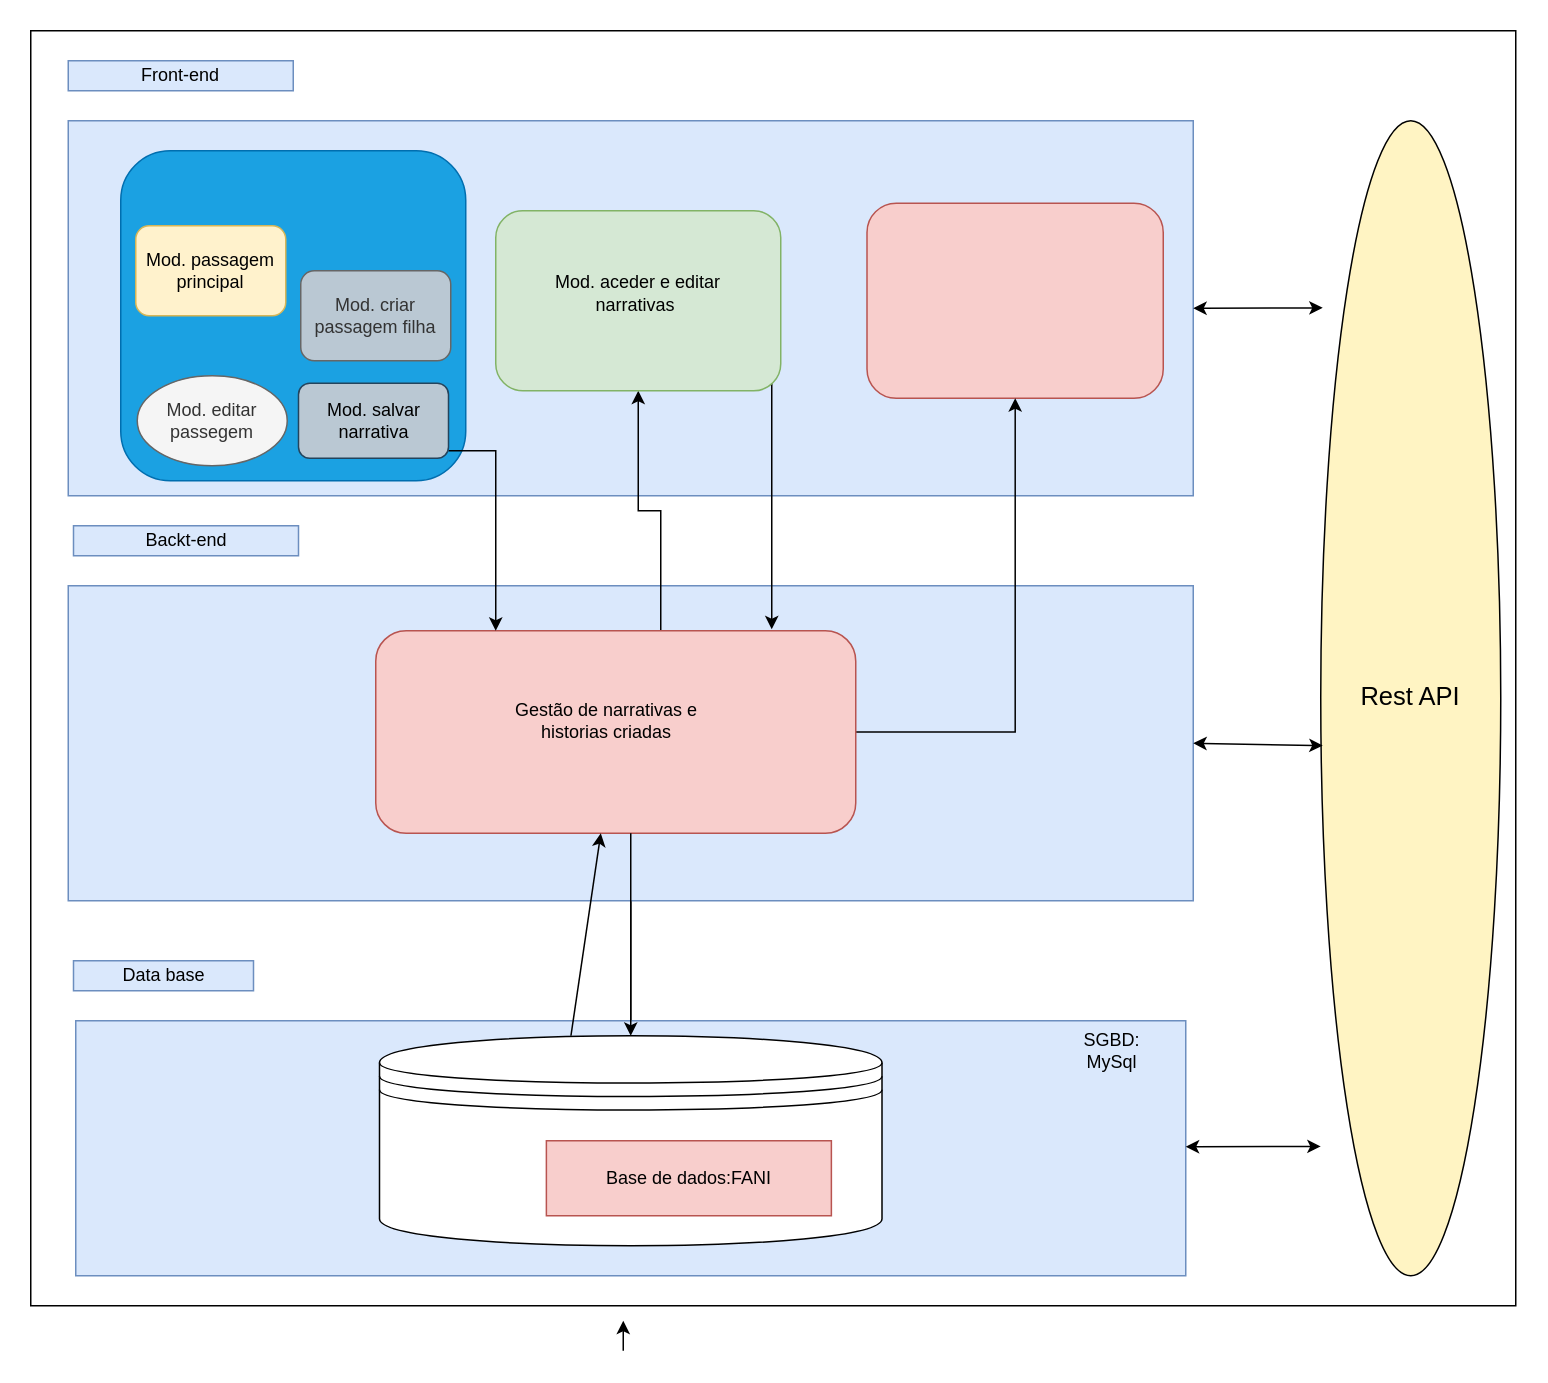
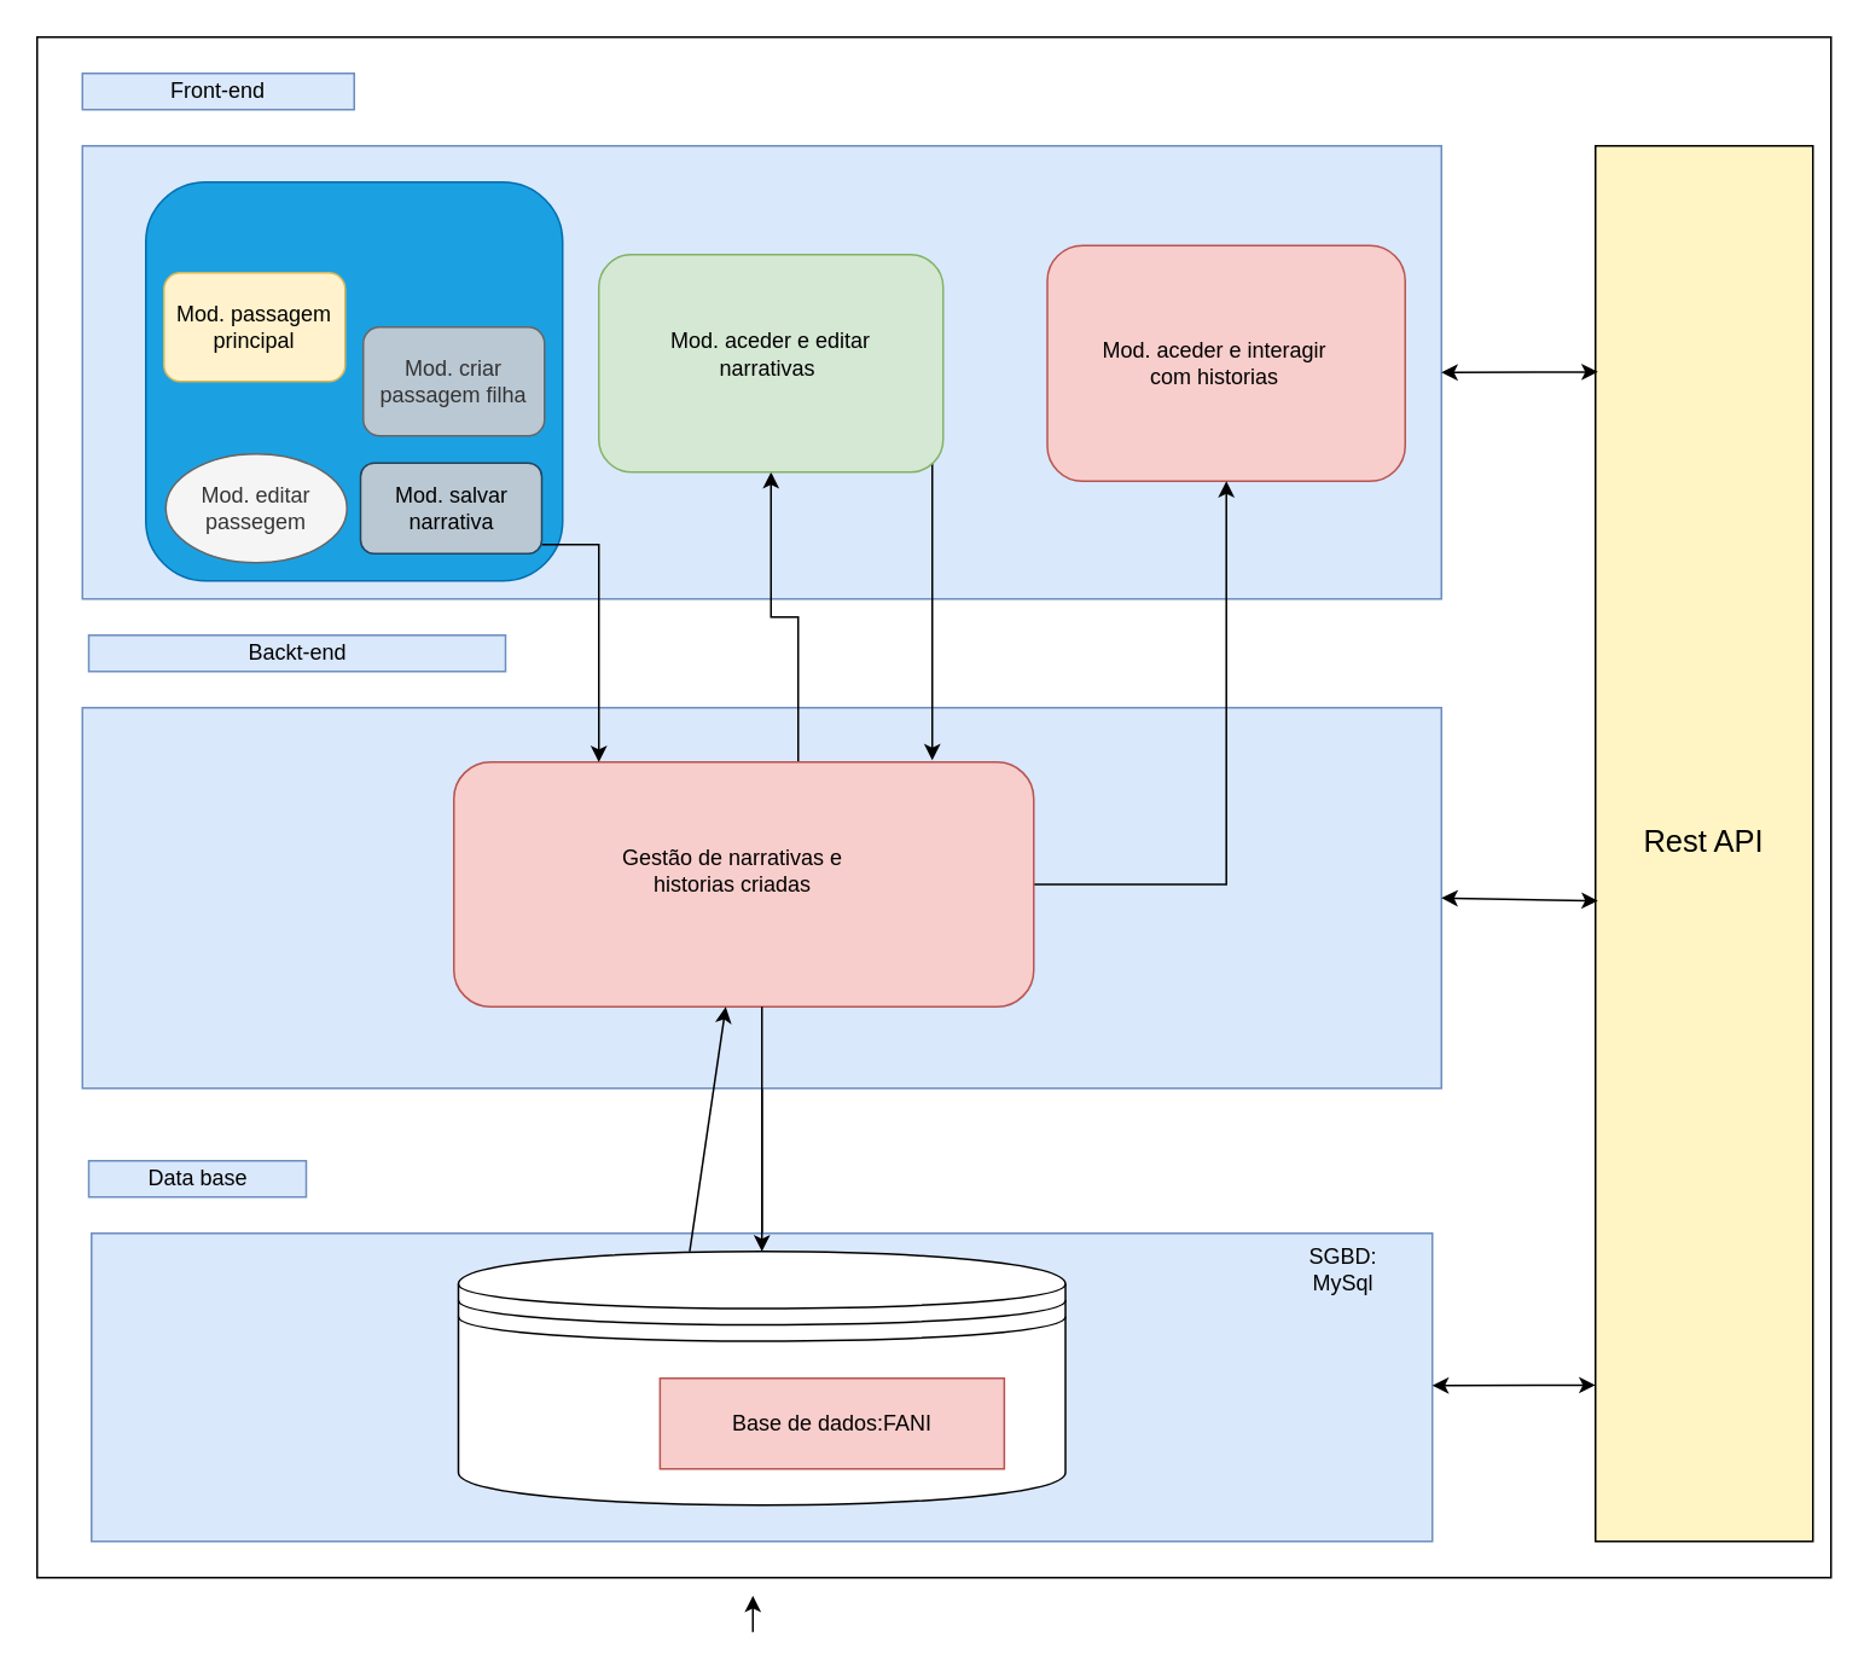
  <mxCell id="0" />
  <mxCell id="1" parent="0" />
  <mxCell id="2" style="edgeStyle=orthogonalEdgeStyle;rounded=0;orthogonalLoop=1;jettySize=auto;html=1;" parent="1" edge="1"><mxGeometry relative="1" as="geometry"><mxPoint x="415" y="880" as="targetPoint" /><mxPoint x="415" y="900" as="sourcePoint" /></mxGeometry></mxCell>
  <mxCell id="3" value="" style="rounded=0;whiteSpace=wrap;html=1;" parent="1" vertex="1"><mxGeometry x="20" y="20" width="990" height="850" as="geometry" /></mxCell>
  <mxCell id="4" value="" style="rounded=0;whiteSpace=wrap;html=1;fillColor=#dae8fc;strokeColor=#6c8ebf;" parent="1" vertex="1"><mxGeometry x="45" y="80" width="750" height="250" as="geometry" /></mxCell>
  <mxCell id="5" value="" style="rounded=1;whiteSpace=wrap;html=1;fillColor=#f8cecc;strokeColor=#b85450;" parent="1" vertex="1"><mxGeometry x="577.5" y="135" width="197.5" height="130" as="geometry" /></mxCell>
+ <mxCell id="6" value="Mod. aceder e interagir com historias" style="text;html=1;strokeColor=none;fillColor=none;align=center;verticalAlign=middle;whiteSpace=wrap;rounded=0;" parent="1" vertex="1"><mxGeometry x="600" y="190" width="140" height="20" as="geometry" /></mxCell>
  <mxCell id="7" value="Front-end&lt;br&gt;" style="text;html=1;strokeColor=#6c8ebf;fillColor=#dae8fc;align=center;verticalAlign=middle;whiteSpace=wrap;rounded=0;" parent="1" vertex="1"><mxGeometry x="45" y="40" width="150" height="20" as="geometry" /></mxCell>
- <mxCell id="8" value="Backt-end" style="text;html=1;strokeColor=#6c8ebf;fillColor=#dae8fc;align=center;verticalAlign=middle;whiteSpace=wrap;rounded=0;" parent="1" vertex="1"><mxGeometry x="48.5" y="350" width="150" height="20" as="geometry" /></mxCell>
+ <mxCell id="8" value="Backt-end" style="text;html=1;strokeColor=#6c8ebf;fillColor=#dae8fc;align=center;verticalAlign=middle;whiteSpace=wrap;rounded=0;" parent="1" vertex="1"><mxGeometry x="48.5" y="350" width="230" height="20" as="geometry" /></mxCell>
  <mxCell id="9" value="" style="edgeStyle=orthogonalEdgeStyle;rounded=0;orthogonalLoop=1;jettySize=auto;html=1;" parent="1" source="10" target="17" edge="1"><mxGeometry relative="1" as="geometry" /></mxCell>
  <mxCell id="10" value="" style="rounded=0;whiteSpace=wrap;html=1;fontStyle=1;fillColor=#dae8fc;strokeColor=#6c8ebf;" parent="1" vertex="1"><mxGeometry x="45" y="390" width="750" height="210" as="geometry" /></mxCell>
  <mxCell id="11" value="" style="edgeStyle=orthogonalEdgeStyle;rounded=0;orthogonalLoop=1;jettySize=auto;html=1;" parent="1" source="13" target="23" edge="1"><mxGeometry relative="1" as="geometry"><mxPoint x="410" y="340" as="targetPoint" /><Array as="points"><mxPoint x="440" y="340" /><mxPoint x="425" y="340" /></Array></mxGeometry></mxCell>
  <mxCell id="12" value="" style="edgeStyle=orthogonalEdgeStyle;rounded=0;orthogonalLoop=1;jettySize=auto;html=1;" parent="1" source="13" target="5" edge="1"><mxGeometry relative="1" as="geometry"><mxPoint x="410" y="340" as="targetPoint" /></mxGeometry></mxCell>
  <mxCell id="13" value="" style="rounded=1;whiteSpace=wrap;html=1;fillColor=#f8cecc;strokeColor=#b85450;" parent="1" vertex="1"><mxGeometry x="250" y="420" width="320" height="135" as="geometry" /></mxCell>
  <mxCell id="14" value="Data base" style="text;html=1;strokeColor=#6c8ebf;fillColor=#dae8fc;align=center;verticalAlign=middle;whiteSpace=wrap;rounded=0;" parent="1" vertex="1"><mxGeometry x="48.5" y="640" width="120" height="20" as="geometry" /></mxCell>
  <mxCell id="15" value="" style="rounded=0;whiteSpace=wrap;html=1;fillColor=#dae8fc;strokeColor=#6c8ebf;" parent="1" vertex="1"><mxGeometry x="50" y="680" width="740" height="170" as="geometry" /></mxCell>
  <mxCell id="16" value="Gestão de narrativas e historias criadas" style="text;html=1;strokeColor=none;fillColor=none;align=center;verticalAlign=middle;whiteSpace=wrap;rounded=0;" parent="1" vertex="1"><mxGeometry x="328" y="470" width="152" height="20" as="geometry" /></mxCell>
  <mxCell id="17" value="" style="shape=datastore;whiteSpace=wrap;html=1;" parent="1" vertex="1"><mxGeometry x="252.5" y="690" width="335" height="140" as="geometry" /></mxCell>
  <mxCell id="18" value="SGBD: MySql" style="text;html=1;strokeColor=none;fillColor=none;align=center;verticalAlign=middle;whiteSpace=wrap;rounded=0;" parent="1" vertex="1"><mxGeometry x="707" y="690" width="68" height="20" as="geometry" /></mxCell>
  <mxCell id="19" value="Base de dados:FANI" style="text;html=1;strokeColor=#b85450;fillColor=#f8cecc;align=center;verticalAlign=middle;whiteSpace=wrap;rounded=0;" parent="1" vertex="1"><mxGeometry x="363.75" y="760" width="190" height="50" as="geometry" /></mxCell>
  <mxCell id="20" style="edgeStyle=orthogonalEdgeStyle;rounded=0;orthogonalLoop=1;jettySize=auto;html=1;exitX=0.5;exitY=1;exitDx=0;exitDy=0;" parent="1" edge="1"><mxGeometry relative="1" as="geometry"><mxPoint x="495" y="825" as="sourcePoint" /><mxPoint x="495" y="825" as="targetPoint" /></mxGeometry></mxCell>
  <mxCell id="21" value="" style="rounded=1;whiteSpace=wrap;html=1;fillColor=#1ba1e2;strokeColor=#006EAF;fontColor=#ffffff;" parent="1" vertex="1"><mxGeometry x="80" y="100" width="230" height="220" as="geometry" /></mxCell>
  <mxCell id="22" value="" style="edgeStyle=orthogonalEdgeStyle;rounded=0;orthogonalLoop=1;jettySize=auto;html=1;entryX=0.825;entryY=-0.007;entryDx=0;entryDy=0;entryPerimeter=0;exitX=1;exitY=0.5;exitDx=0;exitDy=0;" parent="1" source="23" target="13" edge="1"><mxGeometry relative="1" as="geometry"><mxPoint x="514" y="290" as="sourcePoint" /><Array as="points"><mxPoint x="514" y="200" /></Array></mxGeometry></mxCell>
  <mxCell id="23" value="" style="rounded=1;whiteSpace=wrap;html=1;fillColor=#d5e8d4;strokeColor=#82b366;" parent="1" vertex="1"><mxGeometry x="330" y="140" width="190" height="120" as="geometry" /></mxCell>
  <mxCell id="24" value="Mod. aceder e editar narrativas&amp;nbsp;" style="text;html=1;strokeColor=none;fillColor=none;align=center;verticalAlign=middle;whiteSpace=wrap;rounded=0;fontColor=#000000;" parent="1" vertex="1"><mxGeometry x="355" y="185" width="140" height="20" as="geometry" /></mxCell>
  <mxCell id="25" value="" style="edgeStyle=orthogonalEdgeStyle;rounded=0;orthogonalLoop=1;jettySize=auto;html=1;" parent="1" source="26" target="13" edge="1"><mxGeometry relative="1" as="geometry"><Array as="points"><mxPoint x="330" y="300" /></Array></mxGeometry></mxCell>
  <mxCell id="26" value="Mod. salvar narrativa" style="rounded=1;whiteSpace=wrap;html=1;fillColor=#bac8d3;strokeColor=#23445d;" parent="1" vertex="1"><mxGeometry x="198.5" y="255" width="100" height="50" as="geometry" /></mxCell>
  <mxCell id="27" value="Mod. passagem principal" style="rounded=1;whiteSpace=wrap;html=1;fillColor=#fff2cc;strokeColor=#d6b656;" parent="1" vertex="1"><mxGeometry x="90" y="150" width="100" height="60" as="geometry" /></mxCell>
  <mxCell id="28" value="Mod. criar passagem filha" style="rounded=1;whiteSpace=wrap;html=1;fillColor=#bac8d3;strokeColor=#666666;fontColor=#333333;" parent="1" vertex="1"><mxGeometry x="200" y="180" width="100" height="60" as="geometry" /></mxCell>
  <mxCell id="29" style="edgeStyle=orthogonalEdgeStyle;rounded=0;orthogonalLoop=1;jettySize=auto;html=1;" parent="1" source="13" target="17" edge="1"><mxGeometry relative="1" as="geometry"><Array as="points"><mxPoint x="420" y="590" /><mxPoint x="420" y="590" /></Array></mxGeometry></mxCell>
  <mxCell id="30" value="" style="endArrow=classic;html=1;exitX=0.381;exitY=0;exitDx=0;exitDy=0;exitPerimeter=0;" parent="1" source="17" target="13" edge="1"><mxGeometry width="50" height="50" relative="1" as="geometry"><mxPoint x="300" y="680" as="sourcePoint" /><mxPoint x="350" y="630" as="targetPoint" /></mxGeometry></mxCell>
  <mxCell id="31" value="Mod. editar passegem" style="ellipse;whiteSpace=wrap;html=1;fillColor=#f5f5f5;strokeColor=#666666;fontColor=#333333;" parent="1" vertex="1"><mxGeometry x="91" y="250" width="100" height="60" as="geometry" /></mxCell>
- <mxCell id="32" value="&lt;font style=&quot;font-size: 17px&quot;&gt;Rest API&lt;/font&gt;" style="ellipse;whiteSpace=wrap;html=1;fillColor=#FFF4C3;" vertex="1" parent="1"><mxGeometry x="880" y="80" width="120" height="770" as="geometry" /></mxCell>
+ <mxCell id="32" value="&lt;font style=&quot;font-size: 17px&quot;&gt;Rest API&lt;/font&gt;" style="rounded=0;whiteSpace=wrap;html=1;fillColor=#FFF4C3;" vertex="1" parent="1"><mxGeometry x="880" y="80" width="120" height="770" as="geometry" /></mxCell>
  <mxCell id="33" value="" style="endArrow=classic;startArrow=classic;html=1;entryX=0;entryY=0.888;entryDx=0;entryDy=0;entryPerimeter=0;" edge="1" parent="1" source="15" target="32"><mxGeometry width="50" height="50" relative="1" as="geometry"><mxPoint x="800" y="820" as="sourcePoint" /><mxPoint x="850" y="770" as="targetPoint" /></mxGeometry></mxCell>
  <mxCell id="34" value="" style="endArrow=classic;startArrow=classic;html=1;exitX=1;exitY=0.5;exitDx=0;exitDy=0;entryX=0.011;entryY=0.541;entryDx=0;entryDy=0;entryPerimeter=0;" edge="1" parent="1" source="10" target="32"><mxGeometry width="50" height="50" relative="1" as="geometry"><mxPoint x="795" y="470.003" as="sourcePoint" /><mxPoint x="885" y="480" as="targetPoint" /></mxGeometry></mxCell>
  <mxCell id="35" value="" style="endArrow=classic;startArrow=classic;html=1;entryX=0.011;entryY=0.162;entryDx=0;entryDy=0;entryPerimeter=0;exitX=1;exitY=0.5;exitDx=0;exitDy=0;" edge="1" parent="1" source="4" target="32"><mxGeometry width="50" height="50" relative="1" as="geometry"><mxPoint x="810" y="210.003" as="sourcePoint" /><mxPoint x="900" y="211.06" as="targetPoint" /><Array as="points" /></mxGeometry></mxCell>
